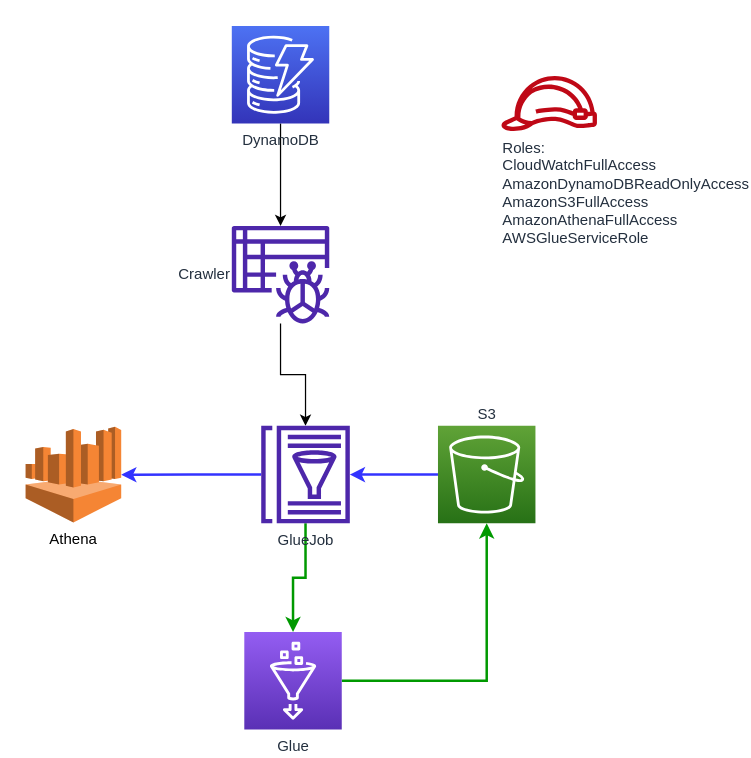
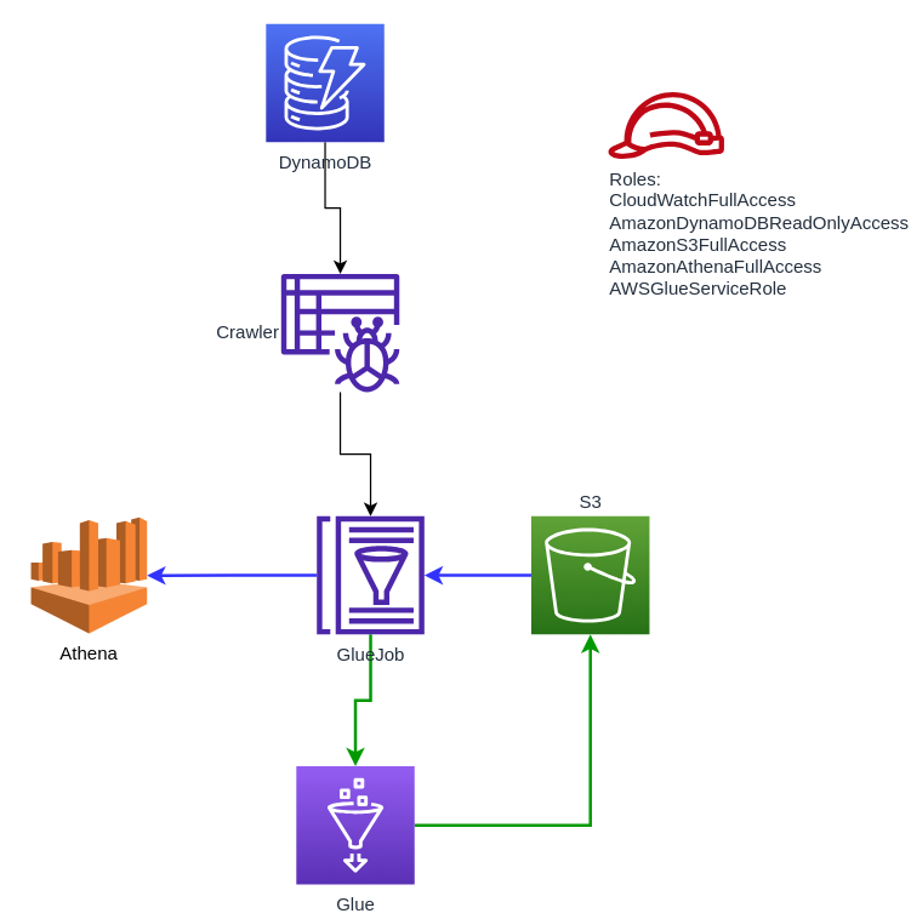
  <mxCell id="0" />
  <mxCell id="1" parent="0" />
  <mxCell id="2" style="edgeStyle=orthogonalEdgeStyle;rounded=0;orthogonalLoop=1;jettySize=auto;html=1;strokeColor=#009900;strokeWidth=2;" parent="1" source="3" target="7" edge="1"><mxGeometry relative="1" as="geometry" /></mxCell>
  <mxCell id="3" value="Glue" style="sketch=0;points=[[0,0,0],[0.25,0,0],[0.5,0,0],[0.75,0,0],[1,0,0],[0,1,0],[0.25,1,0],[0.5,1,0],[0.75,1,0],[1,1,0],[0,0.25,0],[0,0.5,0],[0,0.75,0],[1,0.25,0],[1,0.5,0],[1,0.75,0]];outlineConnect=0;fontColor=#232F3E;gradientColor=#945DF2;gradientDirection=north;fillColor=#5A30B5;strokeColor=#ffffff;dashed=0;verticalLabelPosition=bottom;verticalAlign=top;align=center;html=1;fontSize=12;fontStyle=0;aspect=fixed;shape=mxgraph.aws4.resourceIcon;resIcon=mxgraph.aws4.glue;" parent="1" vertex="1"><mxGeometry x="195" y="505" width="78" height="78" as="geometry" /></mxCell>
  <mxCell id="4" style="edgeStyle=orthogonalEdgeStyle;rounded=0;orthogonalLoop=1;jettySize=auto;html=1;" parent="1" source="5" target="12" edge="1"><mxGeometry relative="1" as="geometry" /></mxCell>
  <mxCell id="5" value="Crawler" style="sketch=0;outlineConnect=0;fontColor=#232F3E;gradientColor=none;fillColor=#4D27AA;strokeColor=none;dashed=0;verticalLabelPosition=middle;verticalAlign=middle;align=right;html=1;fontSize=12;fontStyle=0;aspect=fixed;pointerEvents=1;shape=mxgraph.aws4.glue_crawlers;labelPosition=left;" parent="1" vertex="1"><mxGeometry x="185" y="180" width="78" height="78" as="geometry" /></mxCell>
  <mxCell id="6" style="edgeStyle=orthogonalEdgeStyle;rounded=0;orthogonalLoop=1;jettySize=auto;html=1;strokeColor=#3333FF;strokeWidth=2;" parent="1" source="7" target="12" edge="1"><mxGeometry relative="1" as="geometry" /></mxCell>
  <mxCell id="7" value="S3" style="sketch=0;points=[[0,0,0],[0.25,0,0],[0.5,0,0],[0.75,0,0],[1,0,0],[0,1,0],[0.25,1,0],[0.5,1,0],[0.75,1,0],[1,1,0],[0,0.25,0],[0,0.5,0],[0,0.75,0],[1,0.25,0],[1,0.5,0],[1,0.75,0]];outlineConnect=0;fontColor=#232F3E;gradientColor=#60A337;gradientDirection=north;fillColor=#277116;strokeColor=#ffffff;dashed=0;verticalLabelPosition=top;verticalAlign=bottom;align=center;html=1;fontSize=12;fontStyle=0;aspect=fixed;shape=mxgraph.aws4.resourceIcon;resIcon=mxgraph.aws4.s3;labelPosition=center;" parent="1" vertex="1"><mxGeometry x="350" y="340" width="78" height="78" as="geometry" /></mxCell>
  <mxCell id="8" style="edgeStyle=orthogonalEdgeStyle;rounded=0;orthogonalLoop=1;jettySize=auto;html=1;" parent="1" source="9" target="5" edge="1"><mxGeometry relative="1" as="geometry" /></mxCell>
- <mxCell id="9" value="DynamoDB" style="sketch=0;points=[[0,0,0],[0.25,0,0],[0.5,0,0],[0.75,0,0],[1,0,0],[0,1,0],[0.25,1,0],[0.5,1,0],[0.75,1,0],[1,1,0],[0,0.25,0],[0,0.5,0],[0,0.75,0],[1,0.25,0],[1,0.5,0],[1,0.75,0]];outlineConnect=0;fontColor=#232F3E;gradientColor=#4D72F3;gradientDirection=north;fillColor=#3334B9;strokeColor=#ffffff;dashed=0;verticalLabelPosition=bottom;verticalAlign=top;align=center;html=1;fontSize=12;fontStyle=0;aspect=fixed;shape=mxgraph.aws4.resourceIcon;resIcon=mxgraph.aws4.dynamodb;" parent="1" vertex="1"><mxGeometry x="185" y="20" width="78" height="78" as="geometry" /></mxCell>
+ <mxCell id="9" value="DynamoDB" style="sketch=0;points=[[0,0,0],[0.25,0,0],[0.5,0,0],[0.75,0,0],[1,0,0],[0,1,0],[0.25,1,0],[0.5,1,0],[0.75,1,0],[1,1,0],[0,0.25,0],[0,0.5,0],[0,0.75,0],[1,0.25,0],[1,0.5,0],[1,0.75,0]];outlineConnect=0;fontColor=#232F3E;gradientColor=#4D72F3;gradientDirection=north;fillColor=#3334B9;strokeColor=#ffffff;dashed=0;verticalLabelPosition=bottom;verticalAlign=top;align=center;html=1;fontSize=12;fontStyle=0;aspect=fixed;shape=mxgraph.aws4.resourceIcon;resIcon=mxgraph.aws4.dynamodb;" parent="1" vertex="1"><mxGeometry x="175" y="15" width="78" height="78" as="geometry" /></mxCell>
  <mxCell id="10" style="edgeStyle=orthogonalEdgeStyle;rounded=0;orthogonalLoop=1;jettySize=auto;html=1;fontColor=#000000;strokeWidth=2;strokeColor=#009900;" parent="1" source="12" target="3" edge="1"><mxGeometry relative="1" as="geometry" /></mxCell>
  <mxCell id="11" style="edgeStyle=orthogonalEdgeStyle;rounded=0;orthogonalLoop=1;jettySize=auto;html=1;strokeColor=#3333FF;strokeWidth=2;" parent="1" source="12" target="13" edge="1"><mxGeometry relative="1" as="geometry" /></mxCell>
  <mxCell id="12" value="GlueJob" style="sketch=0;outlineConnect=0;fontColor=#232F3E;gradientColor=none;fillColor=#4D27AA;strokeColor=none;dashed=0;verticalLabelPosition=bottom;verticalAlign=top;align=center;html=1;fontSize=12;fontStyle=0;aspect=fixed;pointerEvents=1;shape=mxgraph.aws4.glue_data_catalog;" parent="1" vertex="1"><mxGeometry x="208" y="340" width="72" height="78" as="geometry" /></mxCell>
  <mxCell id="13" value="Athena" style="outlineConnect=0;dashed=0;verticalLabelPosition=bottom;verticalAlign=top;align=center;html=1;shape=mxgraph.aws3.athena;fillColor=#F58534;gradientColor=none;" parent="1" vertex="1"><mxGeometry x="20" y="340.75" width="76.5" height="76.5" as="geometry" /></mxCell>
  <mxCell id="14" value="&lt;div&gt;Roles:&lt;/div&gt;&lt;div&gt;CloudWatchFullAccess&lt;/div&gt;&lt;div&gt;AmazonDynamoDBReadOnlyAccess&lt;/div&gt;&lt;div&gt;AmazonS3FullAccess&lt;/div&gt;&lt;div&gt;AmazonAthenaFullAccess&lt;/div&gt;&lt;div&gt;AWSGlueServiceRole&lt;/div&gt;" style="sketch=0;outlineConnect=0;fontColor=#232F3E;gradientColor=none;fillColor=#BF0816;strokeColor=none;dashed=0;verticalLabelPosition=bottom;verticalAlign=top;align=left;html=1;fontSize=12;fontStyle=0;aspect=fixed;pointerEvents=1;shape=mxgraph.aws4.role;" parent="1" vertex="1"><mxGeometry x="400" y="60" width="78" height="44" as="geometry" /></mxCell>
